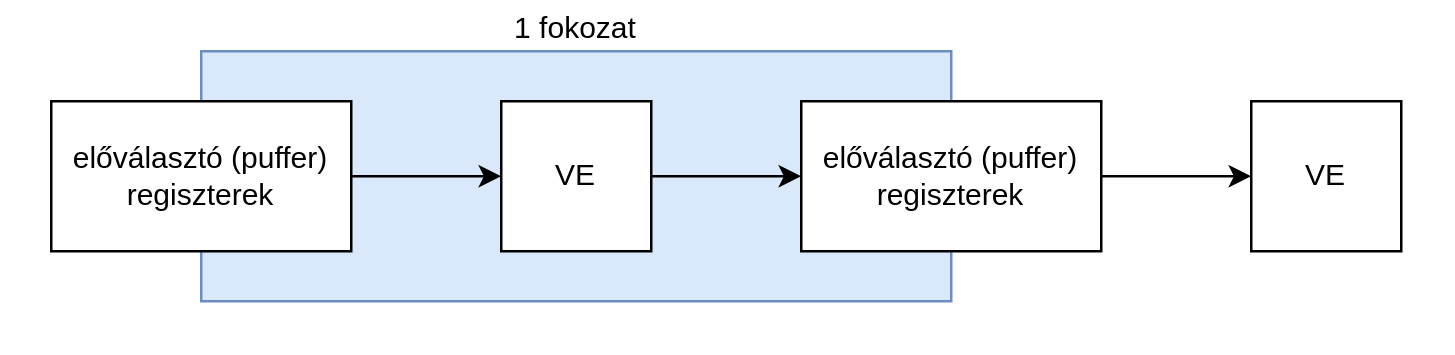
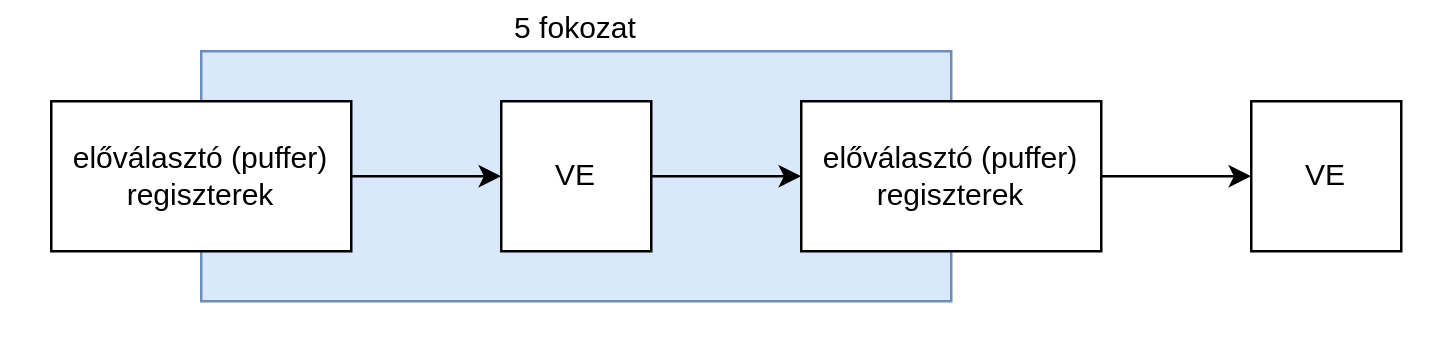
  <mxCell id="0" />
  <mxCell id="1" parent="0" />
- <mxCell id="2" value="1 fokozat" style="rounded=0;whiteSpace=wrap;html=1;fillColor=#dae8fc;strokeColor=#6c8ebf;labelPosition=center;verticalLabelPosition=top;align=center;verticalAlign=bottom;" vertex="1" parent="1"><mxGeometry x="80" y="20" width="300" height="100" as="geometry" /></mxCell>
+ <mxCell id="2" value="5 fokozat" style="rounded=0;whiteSpace=wrap;html=1;fillColor=#dae8fc;strokeColor=#6c8ebf;labelPosition=center;verticalLabelPosition=top;align=center;verticalAlign=bottom;" vertex="1" parent="1"><mxGeometry x="80" y="20" width="300" height="100" as="geometry" /></mxCell>
  <mxCell id="3" style="edgeStyle=orthogonalEdgeStyle;rounded=0;orthogonalLoop=1;jettySize=auto;html=1;exitX=1;exitY=0.5;exitDx=0;exitDy=0;entryX=0;entryY=0.5;entryDx=0;entryDy=0;" edge="1" parent="1" source="4" target="6"><mxGeometry relative="1" as="geometry" /></mxCell>
  <mxCell id="4" value="&lt;div&gt;előválasztó (puffer)&lt;/div&gt;&lt;div&gt;regiszterek&lt;br&gt;&lt;/div&gt;" style="rounded=0;whiteSpace=wrap;html=1;" vertex="1" parent="1"><mxGeometry x="20" y="40" width="120" height="60" as="geometry" /></mxCell>
  <mxCell id="5" style="edgeStyle=orthogonalEdgeStyle;rounded=0;orthogonalLoop=1;jettySize=auto;html=1;entryX=0;entryY=0.5;entryDx=0;entryDy=0;" edge="1" parent="1" source="6" target="8"><mxGeometry relative="1" as="geometry" /></mxCell>
  <mxCell id="6" value="VE" style="rounded=0;whiteSpace=wrap;html=1;" vertex="1" parent="1"><mxGeometry x="200" y="40" width="60" height="60" as="geometry" /></mxCell>
  <mxCell id="7" style="edgeStyle=orthogonalEdgeStyle;rounded=0;orthogonalLoop=1;jettySize=auto;html=1;exitX=1;exitY=0.5;exitDx=0;exitDy=0;entryX=0;entryY=0.5;entryDx=0;entryDy=0;" edge="1" parent="1" source="8" target="9"><mxGeometry relative="1" as="geometry" /></mxCell>
  <mxCell id="8" value="&lt;div&gt;előválasztó (puffer)&lt;/div&gt;&lt;div&gt;regiszterek&lt;br&gt;&lt;/div&gt;" style="rounded=0;whiteSpace=wrap;html=1;" vertex="1" parent="1"><mxGeometry x="320" y="40" width="120" height="60" as="geometry" /></mxCell>
  <mxCell id="9" value="VE" style="rounded=0;whiteSpace=wrap;html=1;" vertex="1" parent="1"><mxGeometry x="500" y="40" width="60" height="60" as="geometry" /></mxCell>
